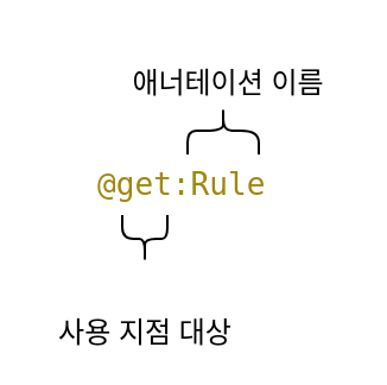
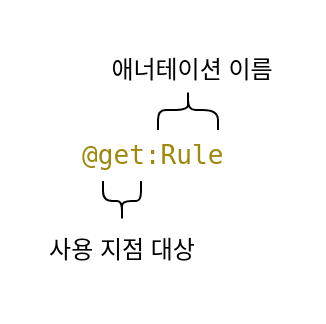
  <mxCell id="0" />
  <mxCell id="1" parent="0" />
  <mxCell id="2" value="&lt;div style=&quot;background-color:#ffffff;color:#080808&quot;&gt;&lt;pre style=&quot;font-family:'IBM Plex Mono',monospace;font-size:9.8pt;&quot;&gt;&lt;span style=&quot;color:#9e880d;&quot;&gt;@get:Rule&lt;/span&gt;&lt;/pre&gt;&lt;/div&gt;" style="text;whiteSpace=wrap;html=1;" vertex="1" parent="1"><mxGeometry x="39" y="50" width="80" height="40" as="geometry" /></mxCell>
  <mxCell id="3" value="" style="shape=curlyBracket;whiteSpace=wrap;html=1;rounded=1;labelPosition=left;verticalLabelPosition=middle;align=right;verticalAlign=middle;rotation=-90;" vertex="1" parent="1"><mxGeometry x="50.5" y="90.5" width="20" height="19" as="geometry" /></mxCell>
  <mxCell id="4" value="" style="shape=curlyBracket;whiteSpace=wrap;html=1;rounded=1;labelPosition=left;verticalLabelPosition=middle;align=right;verticalAlign=middle;rotation=90;" vertex="1" parent="1"><mxGeometry x="83.5" y="39.5" width="20" height="30" as="geometry" /></mxCell>
- <mxCell id="5" value="사용 지점 대상" style="text;html=1;align=center;verticalAlign=middle;whiteSpace=wrap;rounded=0;" vertex="1" parent="1"><mxGeometry x="20.5" y="124.5" width="80" height="30" as="geometry" /></mxCell>
+ <mxCell id="5" value="사용 지점 대상" style="text;html=1;align=center;verticalAlign=middle;whiteSpace=wrap;rounded=0;" vertex="1" parent="1"><mxGeometry x="20.5" y="109.5" width="80" height="30" as="geometry" /></mxCell>
  <mxCell id="6" value="애너테이션 이름" style="text;html=1;align=center;verticalAlign=middle;whiteSpace=wrap;rounded=0;" vertex="1" parent="1"><mxGeometry x="50.5" y="20" width="90" height="30" as="geometry" /></mxCell>
